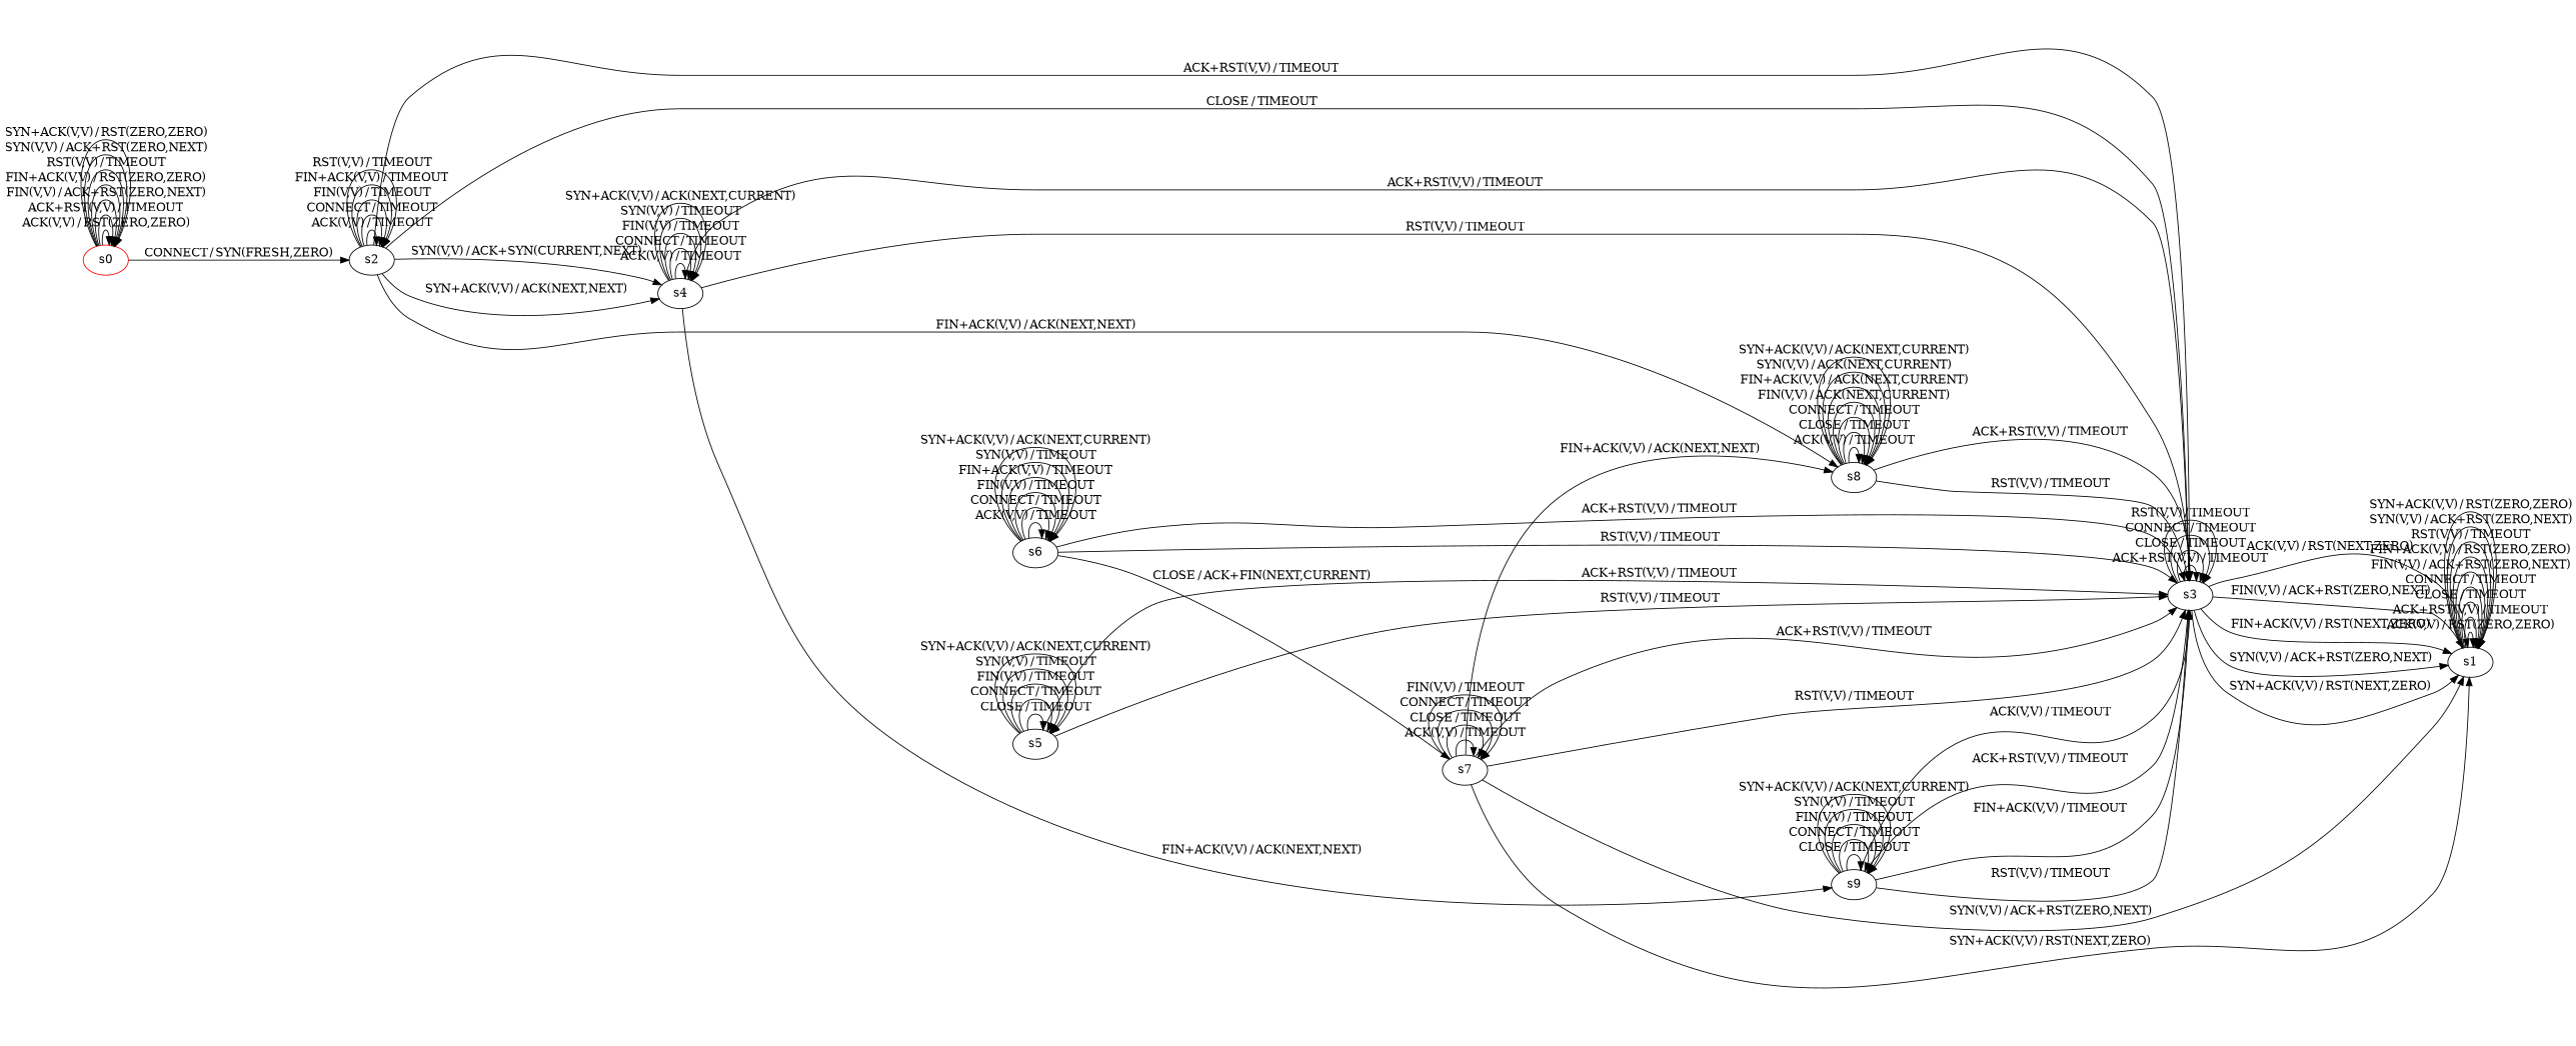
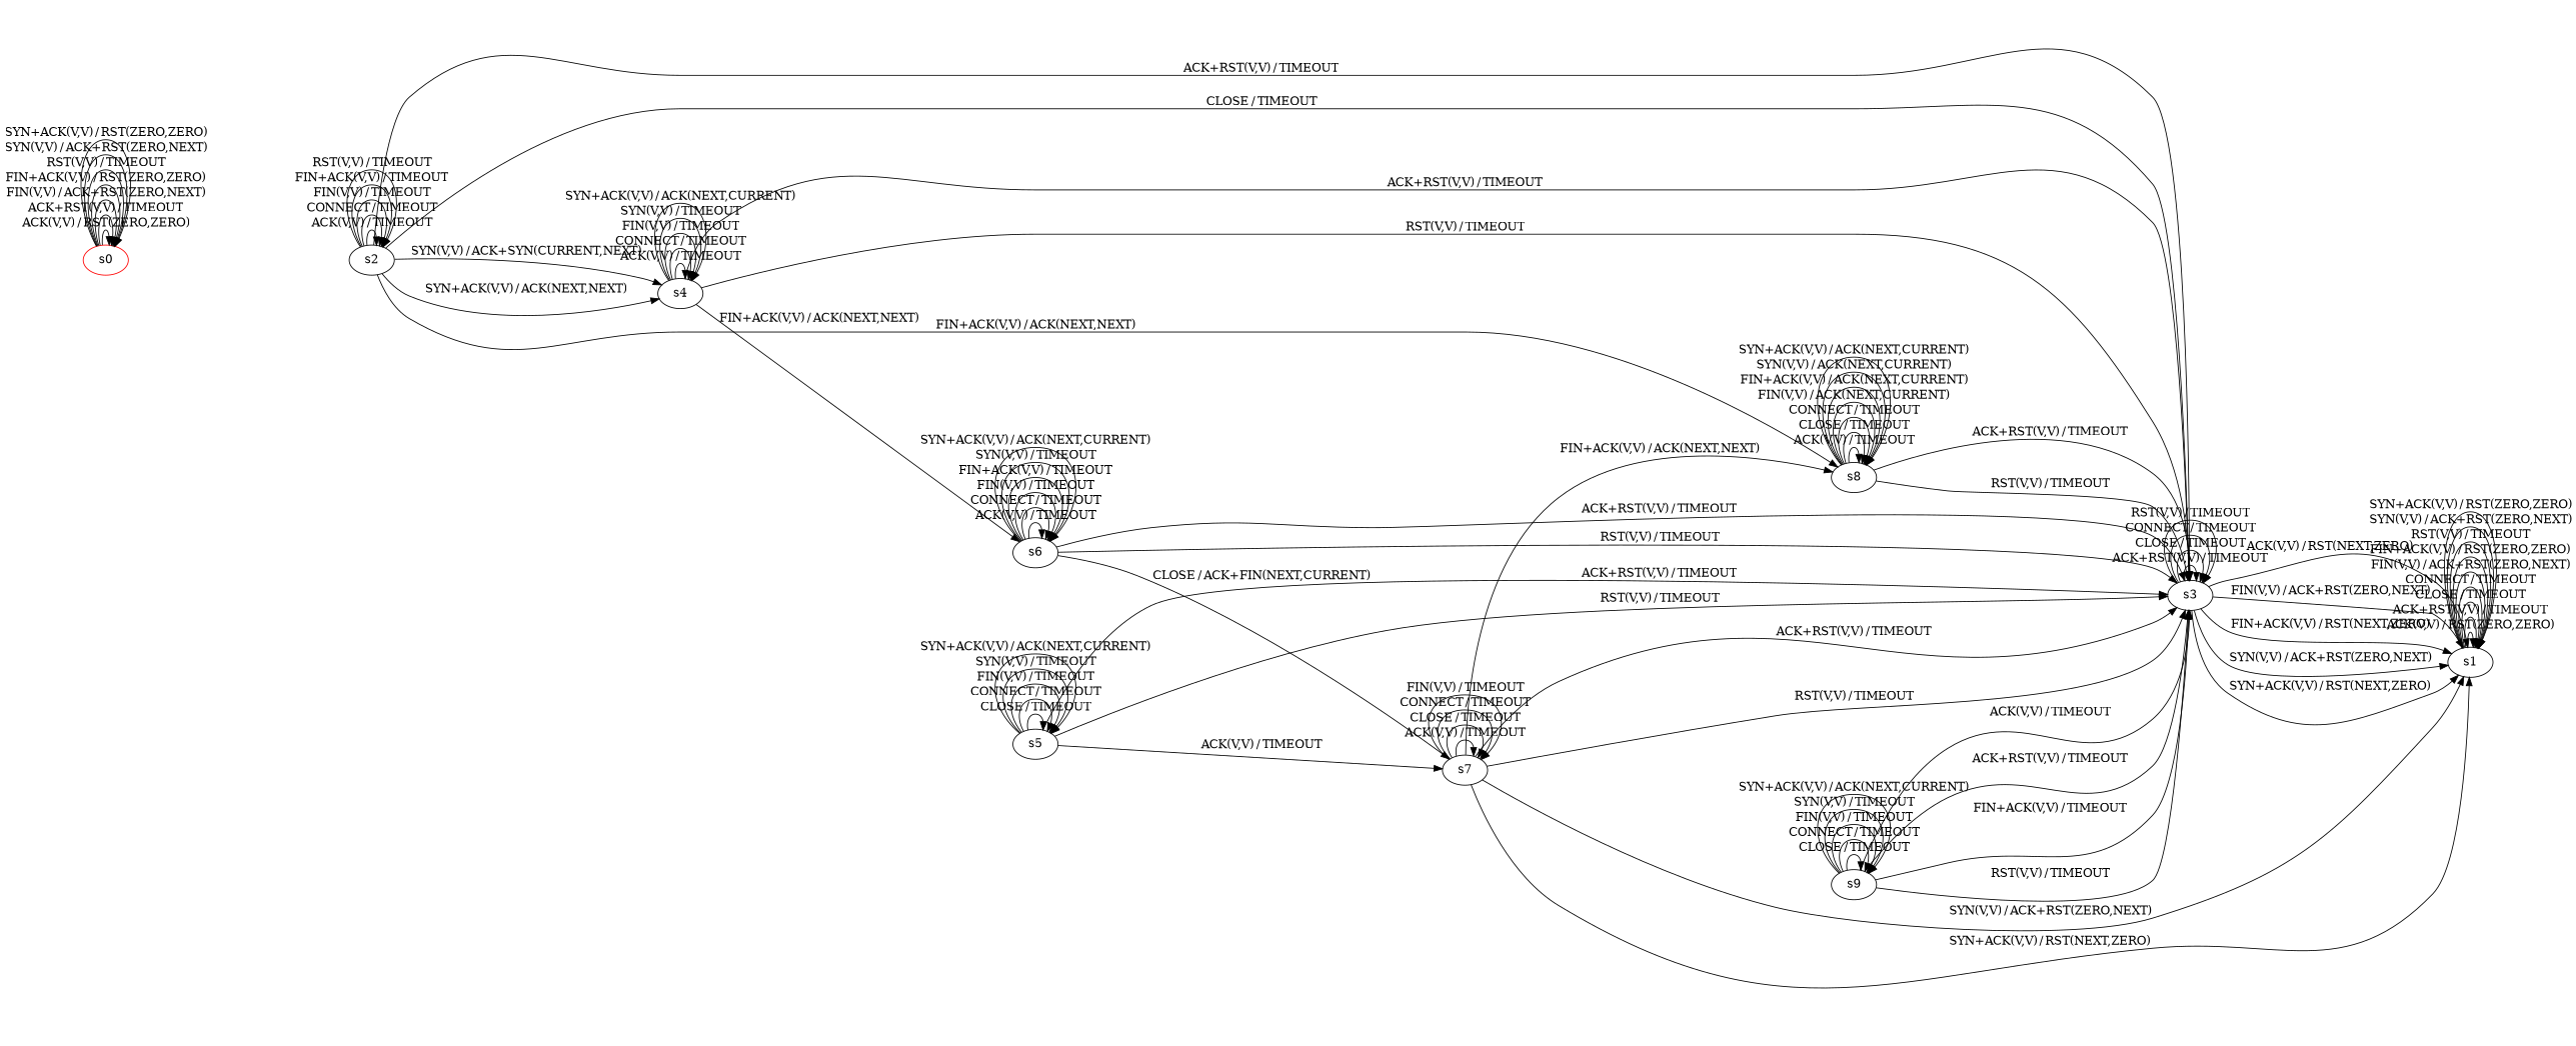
  digraph {
    rankdir=LR
    n1 [color=red label=s0]
    n2 [label=s2]
    n3 [label=s1]
    n4 [label=s3]
    n5 [label=s4]
    n6 [label=s8]
    n7 [label=s6]
    n8 [label=s5]
    n9 [label=s7]
    n10 [label=s9]
    n1 -> n1 [label=<<table border="0" cellpadding="1" cellspacing="0"><tr><td>ACK(V,V)</td><td>/</td><td>RST(ZERO,ZERO)</td></tr></table>>]
    n1 -> n1 [label=<<table border="0" cellpadding="1" cellspacing="0"><tr><td>ACK+RST(V,V)</td><td>/</td><td>TIMEOUT</td></tr></table>>]
    n1 -> n1 [label=<<table border="0" cellpadding="1" cellspacing="0"><tr><td>FIN(V,V)</td><td>/</td><td>ACK+RST(ZERO,NEXT)</td></tr></table>>]
    n1 -> n1 [label=<<table border="0" cellpadding="1" cellspacing="0"><tr><td>FIN+ACK(V,V)</td><td>/</td><td>RST(ZERO,ZERO)</td></tr></table>>]
    n1 -> n1 [label=<<table border="0" cellpadding="1" cellspacing="0"><tr><td>RST(V,V)</td><td>/</td><td>TIMEOUT</td></tr></table>>]
    n1 -> n1 [label=<<table border="0" cellpadding="1" cellspacing="0"><tr><td>SYN(V,V)</td><td>/</td><td>ACK+RST(ZERO,NEXT)</td></tr></table>>]
    n1 -> n1 [label=<<table border="0" cellpadding="1" cellspacing="0"><tr><td>SYN+ACK(V,V)</td><td>/</td><td>RST(ZERO,ZERO)</td></tr></table>>]
-   n1 -> n2 [label=<<table border="0" cellpadding="1" cellspacing="0"><tr><td>CONNECT</td><td>/</td><td>SYN(FRESH,ZERO)</td></tr></table>>]
    n2 -> n2 [label=<<table border="0" cellpadding="1" cellspacing="0"><tr><td>ACK(V,V)</td><td>/</td><td>TIMEOUT</td></tr></table>>]
    n2 -> n2 [label=<<table border="0" cellpadding="1" cellspacing="0"><tr><td>CONNECT</td><td>/</td><td>TIMEOUT</td></tr></table>>]
    n2 -> n2 [label=<<table border="0" cellpadding="1" cellspacing="0"><tr><td>FIN(V,V)</td><td>/</td><td>TIMEOUT</td></tr></table>>]
    n2 -> n2 [label=<<table border="0" cellpadding="1" cellspacing="0"><tr><td>FIN+ACK(V,V)</td><td>/</td><td>TIMEOUT</td></tr></table>>]
    n2 -> n2 [label=<<table border="0" cellpadding="1" cellspacing="0"><tr><td>RST(V,V)</td><td>/</td><td>TIMEOUT</td></tr></table>>]
    n2 -> n4 [label=<<table border="0" cellpadding="1" cellspacing="0"><tr><td>ACK+RST(V,V)</td><td>/</td><td>TIMEOUT</td></tr></table>>]
    n2 -> n4 [label=<<table border="0" cellpadding="1" cellspacing="0"><tr><td>CLOSE</td><td>/</td><td>TIMEOUT</td></tr></table>>]
    n2 -> n5 [label=<<table border="0" cellpadding="1" cellspacing="0"><tr><td>SYN(V,V)</td><td>/</td><td>ACK+SYN(CURRENT,NEXT)</td></tr></table>>]
    n2 -> n5 [label=<<table border="0" cellpadding="1" cellspacing="0"><tr><td>SYN+ACK(V,V)</td><td>/</td><td>ACK(NEXT,NEXT)</td></tr></table>>]
    n2 -> n6 [label=<<table border="0" cellpadding="1" cellspacing="0"><tr><td>FIN+ACK(V,V)</td><td>/</td><td>ACK(NEXT,NEXT)</td></tr></table>>]
    n3 -> n3 [label=<<table border="0" cellpadding="1" cellspacing="0"><tr><td>ACK(V,V)</td><td>/</td><td>RST(ZERO,ZERO)</td></tr></table>>]
    n3 -> n3 [label=<<table border="0" cellpadding="1" cellspacing="0"><tr><td>ACK+RST(V,V)</td><td>/</td><td>TIMEOUT</td></tr></table>>]
    n3 -> n3 [label=<<table border="0" cellpadding="1" cellspacing="0"><tr><td>CLOSE</td><td>/</td><td>TIMEOUT</td></tr></table>>]
    n3 -> n3 [label=<<table border="0" cellpadding="1" cellspacing="0"><tr><td>CONNECT</td><td>/</td><td>TIMEOUT</td></tr></table>>]
    n3 -> n3 [label=<<table border="0" cellpadding="1" cellspacing="0"><tr><td>FIN(V,V)</td><td>/</td><td>ACK+RST(ZERO,NEXT)</td></tr></table>>]
    n3 -> n3 [label=<<table border="0" cellpadding="1" cellspacing="0"><tr><td>FIN+ACK(V,V)</td><td>/</td><td>RST(ZERO,ZERO)</td></tr></table>>]
    n3 -> n3 [label=<<table border="0" cellpadding="1" cellspacing="0"><tr><td>RST(V,V)</td><td>/</td><td>TIMEOUT</td></tr></table>>]
    n3 -> n3 [label=<<table border="0" cellpadding="1" cellspacing="0"><tr><td>SYN(V,V)</td><td>/</td><td>ACK+RST(ZERO,NEXT)</td></tr></table>>]
    n3 -> n3 [label=<<table border="0" cellpadding="1" cellspacing="0"><tr><td>SYN+ACK(V,V)</td><td>/</td><td>RST(ZERO,ZERO)</td></tr></table>>]
    n4 -> n3 [label=<<table border="0" cellpadding="1" cellspacing="0"><tr><td>ACK(V,V)</td><td>/</td><td>RST(NEXT,ZERO)</td></tr></table>>]
    n4 -> n3 [label=<<table border="0" cellpadding="1" cellspacing="0"><tr><td>FIN(V,V)</td><td>/</td><td>ACK+RST(ZERO,NEXT)</td></tr></table>>]
    n4 -> n3 [label=<<table border="0" cellpadding="1" cellspacing="0"><tr><td>FIN+ACK(V,V)</td><td>/</td><td>RST(NEXT,ZERO)</td></tr></table>>]
    n4 -> n3 [label=<<table border="0" cellpadding="1" cellspacing="0"><tr><td>SYN(V,V)</td><td>/</td><td>ACK+RST(ZERO,NEXT)</td></tr></table>>]
    n4 -> n3 [label=<<table border="0" cellpadding="1" cellspacing="0"><tr><td>SYN+ACK(V,V)</td><td>/</td><td>RST(NEXT,ZERO)</td></tr></table>>]
    n4 -> n4 [label=<<table border="0" cellpadding="1" cellspacing="0"><tr><td>ACK+RST(V,V)</td><td>/</td><td>TIMEOUT</td></tr></table>>]
    n4 -> n4 [label=<<table border="0" cellpadding="1" cellspacing="0"><tr><td>CLOSE</td><td>/</td><td>TIMEOUT</td></tr></table>>]
    n4 -> n4 [label=<<table border="0" cellpadding="1" cellspacing="0"><tr><td>CONNECT</td><td>/</td><td>TIMEOUT</td></tr></table>>]
    n4 -> n4 [label=<<table border="0" cellpadding="1" cellspacing="0"><tr><td>RST(V,V)</td><td>/</td><td>TIMEOUT</td></tr></table>>]
    n5 -> n4 [label=<<table border="0" cellpadding="1" cellspacing="0"><tr><td>ACK+RST(V,V)</td><td>/</td><td>TIMEOUT</td></tr></table>>]
    n5 -> n4 [label=<<table border="0" cellpadding="1" cellspacing="0"><tr><td>RST(V,V)</td><td>/</td><td>TIMEOUT</td></tr></table>>]
    n5 -> n5 [label=<<table border="0" cellpadding="1" cellspacing="0"><tr><td>ACK(V,V)</td><td>/</td><td>TIMEOUT</td></tr></table>>]
    n5 -> n5 [label=<<table border="0" cellpadding="1" cellspacing="0"><tr><td>CONNECT</td><td>/</td><td>TIMEOUT</td></tr></table>>]
    n5 -> n5 [label=<<table border="0" cellpadding="1" cellspacing="0"><tr><td>FIN(V,V)</td><td>/</td><td>TIMEOUT</td></tr></table>>]
    n5 -> n5 [label=<<table border="0" cellpadding="1" cellspacing="0"><tr><td>SYN(V,V)</td><td>/</td><td>TIMEOUT</td></tr></table>>]
    n5 -> n5 [label=<<table border="0" cellpadding="1" cellspacing="0"><tr><td>SYN+ACK(V,V)</td><td>/</td><td>ACK(NEXT,CURRENT)</td></tr></table>>]
-   n5 -> n10 [label=<<table border="0" cellpadding="1" cellspacing="0"><tr><td>FIN+ACK(V,V)</td><td>/</td><td>ACK(NEXT,NEXT)</td></tr></table>>]
+   n5 -> n7 [label=<<table border="0" cellpadding="1" cellspacing="0"><tr><td>FIN+ACK(V,V)</td><td>/</td><td>ACK(NEXT,NEXT)</td></tr></table>>]
    n6 -> n4 [label=<<table border="0" cellpadding="1" cellspacing="0"><tr><td>ACK+RST(V,V)</td><td>/</td><td>TIMEOUT</td></tr></table>>]
    n6 -> n4 [label=<<table border="0" cellpadding="1" cellspacing="0"><tr><td>RST(V,V)</td><td>/</td><td>TIMEOUT</td></tr></table>>]
    n6 -> n6 [label=<<table border="0" cellpadding="1" cellspacing="0"><tr><td>ACK(V,V)</td><td>/</td><td>TIMEOUT</td></tr></table>>]
    n6 -> n6 [label=<<table border="0" cellpadding="1" cellspacing="0"><tr><td>CLOSE</td><td>/</td><td>TIMEOUT</td></tr></table>>]
    n6 -> n6 [label=<<table border="0" cellpadding="1" cellspacing="0"><tr><td>CONNECT</td><td>/</td><td>TIMEOUT</td></tr></table>>]
    n6 -> n6 [label=<<table border="0" cellpadding="1" cellspacing="0"><tr><td>FIN(V,V)</td><td>/</td><td>ACK(NEXT,CURRENT)</td></tr></table>>]
    n6 -> n6 [label=<<table border="0" cellpadding="1" cellspacing="0"><tr><td>FIN+ACK(V,V)</td><td>/</td><td>ACK(NEXT,CURRENT)</td></tr></table>>]
    n6 -> n6 [label=<<table border="0" cellpadding="1" cellspacing="0"><tr><td>SYN(V,V)</td><td>/</td><td>ACK(NEXT,CURRENT)</td></tr></table>>]
    n6 -> n6 [label=<<table border="0" cellpadding="1" cellspacing="0"><tr><td>SYN+ACK(V,V)</td><td>/</td><td>ACK(NEXT,CURRENT)</td></tr></table>>]
    n7 -> n4 [label=<<table border="0" cellpadding="1" cellspacing="0"><tr><td>ACK+RST(V,V)</td><td>/</td><td>TIMEOUT</td></tr></table>>]
    n7 -> n4 [label=<<table border="0" cellpadding="1" cellspacing="0"><tr><td>RST(V,V)</td><td>/</td><td>TIMEOUT</td></tr></table>>]
    n7 -> n7 [label=<<table border="0" cellpadding="1" cellspacing="0"><tr><td>ACK(V,V)</td><td>/</td><td>TIMEOUT</td></tr></table>>]
    n7 -> n7 [label=<<table border="0" cellpadding="1" cellspacing="0"><tr><td>CONNECT</td><td>/</td><td>TIMEOUT</td></tr></table>>]
    n7 -> n7 [label=<<table border="0" cellpadding="1" cellspacing="0"><tr><td>FIN(V,V)</td><td>/</td><td>TIMEOUT</td></tr></table>>]
    n7 -> n7 [label=<<table border="0" cellpadding="1" cellspacing="0"><tr><td>FIN+ACK(V,V)</td><td>/</td><td>TIMEOUT</td></tr></table>>]
    n7 -> n7 [label=<<table border="0" cellpadding="1" cellspacing="0"><tr><td>SYN(V,V)</td><td>/</td><td>TIMEOUT</td></tr></table>>]
    n7 -> n7 [label=<<table border="0" cellpadding="1" cellspacing="0"><tr><td>SYN+ACK(V,V)</td><td>/</td><td>ACK(NEXT,CURRENT)</td></tr></table>>]
    n7 -> n9 [label=<<table border="0" cellpadding="1" cellspacing="0"><tr><td>CLOSE</td><td>/</td><td>ACK+FIN(NEXT,CURRENT)</td></tr></table>>]
    n8 -> n4 [label=<<table border="0" cellpadding="1" cellspacing="0"><tr><td>ACK+RST(V,V)</td><td>/</td><td>TIMEOUT</td></tr></table>>]
    n8 -> n4 [label=<<table border="0" cellpadding="1" cellspacing="0"><tr><td>RST(V,V)</td><td>/</td><td>TIMEOUT</td></tr></table>>]
    n8 -> n8 [label=<<table border="0" cellpadding="1" cellspacing="0"><tr><td>CLOSE</td><td>/</td><td>TIMEOUT</td></tr></table>>]
    n8 -> n8 [label=<<table border="0" cellpadding="1" cellspacing="0"><tr><td>CONNECT</td><td>/</td><td>TIMEOUT</td></tr></table>>]
    n8 -> n8 [label=<<table border="0" cellpadding="1" cellspacing="0"><tr><td>FIN(V,V)</td><td>/</td><td>TIMEOUT</td></tr></table>>]
    n8 -> n8 [label=<<table border="0" cellpadding="1" cellspacing="0"><tr><td>SYN(V,V)</td><td>/</td><td>TIMEOUT</td></tr></table>>]
    n8 -> n8 [label=<<table border="0" cellpadding="1" cellspacing="0"><tr><td>SYN+ACK(V,V)</td><td>/</td><td>ACK(NEXT,CURRENT)</td></tr></table>>]
+   n8 -> n9 [label=<<table border="0" cellpadding="1" cellspacing="0"><tr><td>ACK(V,V)</td><td>/</td><td>TIMEOUT</td></tr></table>>]
    n9 -> n3 [label=<<table border="0" cellpadding="1" cellspacing="0"><tr><td>SYN(V,V)</td><td>/</td><td>ACK+RST(ZERO,NEXT)</td></tr></table>>]
    n9 -> n3 [label=<<table border="0" cellpadding="1" cellspacing="0"><tr><td>SYN+ACK(V,V)</td><td>/</td><td>RST(NEXT,ZERO)</td></tr></table>>]
    n9 -> n4 [label=<<table border="0" cellpadding="1" cellspacing="0"><tr><td>ACK+RST(V,V)</td><td>/</td><td>TIMEOUT</td></tr></table>>]
    n9 -> n4 [label=<<table border="0" cellpadding="1" cellspacing="0"><tr><td>RST(V,V)</td><td>/</td><td>TIMEOUT</td></tr></table>>]
    n9 -> n6 [label=<<table border="0" cellpadding="1" cellspacing="0"><tr><td>FIN+ACK(V,V)</td><td>/</td><td>ACK(NEXT,NEXT)</td></tr></table>>]
    n9 -> n9 [label=<<table border="0" cellpadding="1" cellspacing="0"><tr><td>ACK(V,V)</td><td>/</td><td>TIMEOUT</td></tr></table>>]
    n9 -> n9 [label=<<table border="0" cellpadding="1" cellspacing="0"><tr><td>CLOSE</td><td>/</td><td>TIMEOUT</td></tr></table>>]
    n9 -> n9 [label=<<table border="0" cellpadding="1" cellspacing="0"><tr><td>CONNECT</td><td>/</td><td>TIMEOUT</td></tr></table>>]
    n9 -> n9 [label=<<table border="0" cellpadding="1" cellspacing="0"><tr><td>FIN(V,V)</td><td>/</td><td>TIMEOUT</td></tr></table>>]
    n10 -> n4 [label=<<table border="0" cellpadding="1" cellspacing="0"><tr><td>ACK(V,V)</td><td>/</td><td>TIMEOUT</td></tr></table>>]
    n10 -> n4 [label=<<table border="0" cellpadding="1" cellspacing="0"><tr><td>ACK+RST(V,V)</td><td>/</td><td>TIMEOUT</td></tr></table>>]
    n10 -> n4 [label=<<table border="0" cellpadding="1" cellspacing="0"><tr><td>FIN+ACK(V,V)</td><td>/</td><td>TIMEOUT</td></tr></table>>]
    n10 -> n4 [label=<<table border="0" cellpadding="1" cellspacing="0"><tr><td>RST(V,V)</td><td>/</td><td>TIMEOUT</td></tr></table>>]
    n10 -> n10 [label=<<table border="0" cellpadding="1" cellspacing="0"><tr><td>CLOSE</td><td>/</td><td>TIMEOUT</td></tr></table>>]
    n10 -> n10 [label=<<table border="0" cellpadding="1" cellspacing="0"><tr><td>CONNECT</td><td>/</td><td>TIMEOUT</td></tr></table>>]
    n10 -> n10 [label=<<table border="0" cellpadding="1" cellspacing="0"><tr><td>FIN(V,V)</td><td>/</td><td>TIMEOUT</td></tr></table>>]
    n10 -> n10 [label=<<table border="0" cellpadding="1" cellspacing="0"><tr><td>SYN(V,V)</td><td>/</td><td>TIMEOUT</td></tr></table>>]
    n10 -> n10 [label=<<table border="0" cellpadding="1" cellspacing="0"><tr><td>SYN+ACK(V,V)</td><td>/</td><td>ACK(NEXT,CURRENT)</td></tr></table>>]
  }
